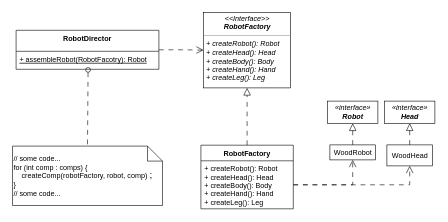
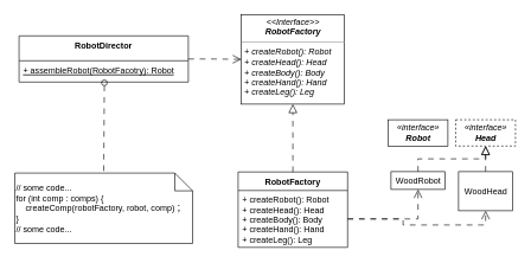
  <mxCell id="0" />
  <mxCell id="1" parent="0" />
  <mxCell id="2" value="&lt;p style=&quot;margin:0px;margin-top:4px;text-align:center;&quot;&gt;&lt;i&gt;&amp;lt;&amp;lt;Interface&amp;gt;&amp;gt;&lt;/i&gt;&lt;br&gt;&lt;b&gt;&lt;i&gt;RobotFactory&lt;/i&gt;&lt;/b&gt;&lt;/p&gt;&lt;hr size=&quot;1&quot;&gt;&lt;p style=&quot;margin:0px;margin-left:4px;&quot;&gt;&lt;/p&gt;&lt;p style=&quot;margin:0px;margin-left:4px;&quot;&gt;&lt;i&gt;+ createRobot(): Robot&lt;/i&gt;&lt;/p&gt;&lt;p style=&quot;margin:0px;margin-left:4px;&quot;&gt;&lt;i&gt;+ createHead&lt;span style=&quot;background-color: initial;&quot;&gt;(): Head&lt;/span&gt;&lt;/i&gt;&lt;/p&gt;&lt;p style=&quot;border-color: var(--border-color); margin: 0px 0px 0px 4px;&quot;&gt;&lt;i&gt;+ createBody(): Body&lt;/i&gt;&lt;/p&gt;&lt;p style=&quot;border-color: var(--border-color); margin: 0px 0px 0px 4px;&quot;&gt;&lt;i&gt;+ createHand(): Hand&lt;/i&gt;&lt;/p&gt;&lt;p style=&quot;border-color: var(--border-color); margin: 0px 0px 0px 4px;&quot;&gt;&lt;i&gt;+ createLeg(): Leg&lt;/i&gt;&lt;/p&gt;" style="verticalAlign=top;align=left;overflow=fill;fontSize=12;fontFamily=Helvetica;html=1;" parent="1" vertex="1"><mxGeometry x="338.5" y="20" width="145" height="126" as="geometry" /></mxCell>
  <mxCell id="3" value="RobotDirector" style="swimlane;fontStyle=1;align=center;verticalAlign=top;childLayout=stackLayout;horizontal=1;startSize=35;horizontalStack=0;resizeParent=1;resizeParentMax=0;resizeLast=0;collapsible=1;marginBottom=0;" parent="1" vertex="1"><mxGeometry x="26" y="50" width="238" height="65" as="geometry" /></mxCell>
  <mxCell id="4" value="+ assembleRobot(RobotFacotry): Robot" style="text;strokeColor=none;fillColor=none;align=left;verticalAlign=top;spacingLeft=4;spacingRight=4;overflow=hidden;rotatable=0;points=[[0,0.5],[1,0.5]];portConstraint=eastwest;fontStyle=4" parent="3" vertex="1"><mxGeometry y="35" width="238" height="30" as="geometry" /></mxCell>
  <mxCell id="5" value="RobotFactory" style="swimlane;fontStyle=1;align=center;verticalAlign=top;childLayout=stackLayout;horizontal=1;startSize=26;horizontalStack=0;resizeParent=1;resizeParentMax=0;resizeLast=0;collapsible=1;marginBottom=0;" parent="1" vertex="1"><mxGeometry x="334" y="241.5" width="154" height="106" as="geometry" /></mxCell>
  <mxCell id="6" value="+ createRobot(): Robot&#10;+ createHead(): Head&#10;+ createBody(): Body&#10;+ createHand(): Hand&#10;+ createLeg(): Leg" style="text;strokeColor=none;fillColor=none;align=left;verticalAlign=top;spacingLeft=4;spacingRight=4;overflow=hidden;rotatable=0;points=[[0,0.5],[1,0.5]];portConstraint=eastwest;" parent="5" vertex="1"><mxGeometry y="26" width="154" height="80" as="geometry" /></mxCell>
  <mxCell id="7" value="WoodRobot" style="html=1;" parent="1" vertex="1"><mxGeometry x="549" y="241" width="76" height="25" as="geometry" /></mxCell>
  <mxCell id="8" value="&lt;i&gt;«interface»&lt;br&gt;&lt;b&gt;Robot&lt;/b&gt;&lt;/i&gt;" style="html=1;" parent="1" vertex="1"><mxGeometry x="545" y="168" width="84" height="37" as="geometry" /></mxCell>
  <mxCell id="9" value="" style="html=1;verticalAlign=bottom;labelBackgroundColor=none;startArrow=oval;startFill=0;startSize=8;endArrow=none;rounded=0;entryX=0.5;entryY=0;entryDx=0;entryDy=0;entryPerimeter=0;dashed=1;dashPattern=8 8;exitX=0.504;exitY=1.033;exitDx=0;exitDy=0;exitPerimeter=0;" parent="1" source="4" target="10" edge="1"><mxGeometry x="-0.055" y="19" relative="1" as="geometry"><mxPoint x="170.209" y="102" as="sourcePoint" /><mxPoint x="83" y="340" as="targetPoint" /><mxPoint x="-1" as="offset" /></mxGeometry></mxCell>
  <mxCell id="10" value="&lt;div&gt;&lt;span style=&quot;background-color: initial;&quot;&gt;// some code...&lt;/span&gt;&lt;br&gt;&lt;/div&gt;&lt;div&gt;for (int comp : comps) {&lt;/div&gt;&lt;div&gt;&amp;nbsp; &amp;nbsp; createComp(robotFactory, robot, comp)；&lt;/div&gt;&lt;div&gt;&lt;span style=&quot;&quot;&gt;  &lt;/span&gt;}&lt;/div&gt;&lt;div&gt;// some code...&lt;/div&gt;" style="shape=note2;boundedLbl=1;whiteSpace=wrap;html=1;size=25;verticalAlign=middle;align=left;labelPosition=center;verticalLabelPosition=middle;" parent="1" vertex="1"><mxGeometry x="20" y="243" width="250" height="99" as="geometry" /></mxCell>
  <mxCell id="11" style="edgeStyle=orthogonalEdgeStyle;rounded=0;orthogonalLoop=1;jettySize=auto;html=1;dashed=1;dashPattern=8 8;endSize=10;endArrow=open;endFill=0;entryX=0;entryY=0.5;entryDx=0;entryDy=0;exitX=1;exitY=0.5;exitDx=0;exitDy=0;" parent="1" source="3" target="2" edge="1"><mxGeometry relative="1" as="geometry"><mxPoint x="313" y="132" as="sourcePoint" /><mxPoint x="339" y="185" as="targetPoint" /></mxGeometry></mxCell>
  <mxCell id="12" value="" style="endArrow=block;endSize=10;endFill=0;shadow=0;strokeWidth=1;rounded=0;edgeStyle=elbowEdgeStyle;elbow=vertical;entryX=0.5;entryY=1;entryDx=0;entryDy=0;exitX=0.5;exitY=0;exitDx=0;exitDy=0;dashed=1;dashPattern=8 8;labelBackgroundColor=none;fontColor=default;" parent="1" source="5" target="2" edge="1"><mxGeometry width="160" relative="1" as="geometry"><mxPoint x="503" y="254" as="sourcePoint" /><mxPoint x="410.5" y="161" as="targetPoint" /></mxGeometry></mxCell>
- <mxCell id="13" value="" style="endArrow=block;endSize=10;endFill=0;shadow=0;strokeWidth=1;rounded=0;edgeStyle=elbowEdgeStyle;elbow=vertical;entryX=0.5;entryY=1;entryDx=0;entryDy=0;dashed=1;dashPattern=8 8;labelBackgroundColor=none;fontColor=default;" parent="1" source="7" target="8" edge="1"><mxGeometry width="160" relative="1" as="geometry"><mxPoint x="400.5" y="242" as="sourcePoint" /><mxPoint x="400.5" y="146.5" as="targetPoint" /></mxGeometry></mxCell>
+ <mxCell id="13" value="" style="endArrow=block;endSize=10;endFill=0;shadow=0;strokeWidth=1;rounded=0;edgeStyle=elbowEdgeStyle;elbow=vertical;dashed=1;dashPattern=8 8;labelBackgroundColor=none;fontColor=default;" parent="1" source="7" target="16" edge="1"><mxGeometry width="160" relative="1" as="geometry"><mxPoint x="400.5" y="242" as="sourcePoint" /><mxPoint x="400.5" y="146.5" as="targetPoint" /></mxGeometry></mxCell>
  <mxCell id="14" style="edgeStyle=orthogonalEdgeStyle;rounded=0;orthogonalLoop=1;jettySize=auto;html=1;dashed=1;dashPattern=8 8;endSize=10;endArrow=open;endFill=0;entryX=0.5;entryY=1;entryDx=0;entryDy=0;exitX=1;exitY=0.5;exitDx=0;exitDy=0;" parent="1" source="6" target="7" edge="1"><mxGeometry relative="1" as="geometry"><mxPoint x="528.5" y="243.5" as="sourcePoint" /><mxPoint x="613.5" y="282" as="targetPoint" /><Array as="points"><mxPoint x="587" y="308" /></Array></mxGeometry></mxCell>
- <mxCell id="15" value="WoodHead" style="html=1;" parent="1" vertex="1"><mxGeometry x="644" y="241" width="76" height="35" as="geometry" /></mxCell>
- <mxCell id="16" value="&lt;i&gt;«interface»&lt;br&gt;&lt;b&gt;Head&lt;/b&gt;&lt;/i&gt;" style="html=1;" parent="1" vertex="1"><mxGeometry x="640" y="168" width="84" height="37" as="geometry" /></mxCell>
+ <mxCell id="15" value="WoodHead" style="html=1;" parent="1" vertex="1"><mxGeometry x="644" y="241" width="76" height="55" as="geometry" /></mxCell>
+ <mxCell id="16" value="&lt;i&gt;«interface»&lt;br&gt;&lt;b&gt;Head&lt;/b&gt;&lt;/i&gt;" style="html=1;dashed=1;" parent="1" vertex="1"><mxGeometry x="640" y="168" width="84" height="37" as="geometry" /></mxCell>
  <mxCell id="17" value="" style="endArrow=block;endSize=10;endFill=0;shadow=0;strokeWidth=1;rounded=0;edgeStyle=elbowEdgeStyle;elbow=vertical;entryX=0.5;entryY=1;entryDx=0;entryDy=0;dashed=1;dashPattern=8 8;labelBackgroundColor=none;fontColor=default;" parent="1" source="15" target="16" edge="1"><mxGeometry width="160" relative="1" as="geometry"><mxPoint x="495.5" y="242" as="sourcePoint" /><mxPoint x="495.5" y="146.5" as="targetPoint" /></mxGeometry></mxCell>
  <mxCell id="18" style="edgeStyle=orthogonalEdgeStyle;rounded=0;orthogonalLoop=1;jettySize=auto;html=1;dashed=1;dashPattern=8 8;endSize=10;endArrow=open;endFill=0;entryX=0.5;entryY=1;entryDx=0;entryDy=0;exitX=1;exitY=0.5;exitDx=0;exitDy=0;" parent="1" source="6" target="15" edge="1"><mxGeometry relative="1" as="geometry"><mxPoint x="515.5" y="275.5" as="sourcePoint" /><mxPoint x="579.5" y="278" as="targetPoint" /></mxGeometry></mxCell>
